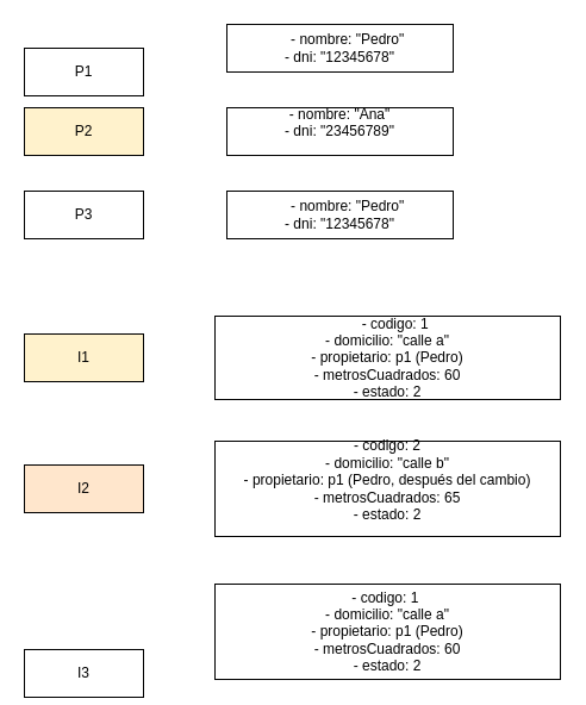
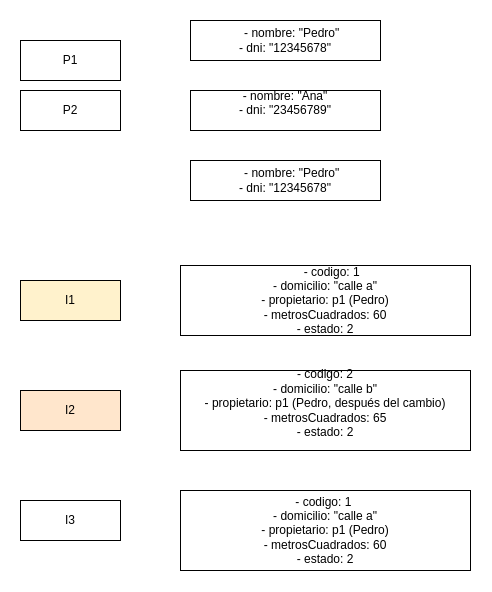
  <mxCell id="0" />
  <mxCell id="1" parent="0" />
  <mxCell id="2" value="P1" style="rounded=0;whiteSpace=wrap;html=1;" vertex="1" parent="1"><mxGeometry x="20" y="40" width="100" height="40" as="geometry" /></mxCell>
- <mxCell id="3" value="P2" style="rounded=0;whiteSpace=wrap;html=1;fillColor=#fff2cc;" vertex="1" parent="1"><mxGeometry x="20" y="90" width="100" height="40" as="geometry" /></mxCell>
- <mxCell id="4" value="P3" style="rounded=0;whiteSpace=wrap;html=1;" vertex="1" parent="1"><mxGeometry x="20" y="160" width="100" height="40" as="geometry" /></mxCell>
+ <mxCell id="3" value="P2" style="rounded=0;whiteSpace=wrap;html=1;" vertex="1" parent="1"><mxGeometry x="20" y="90" width="100" height="40" as="geometry" /></mxCell>
  <mxCell id="5" value="I1" style="rounded=0;whiteSpace=wrap;html=1;fillColor=#fff2cc;" vertex="1" parent="1"><mxGeometry x="20" y="280" width="100" height="40" as="geometry" /></mxCell>
- <mxCell id="6" value="I3" style="rounded=0;whiteSpace=wrap;html=1;" vertex="1" parent="1"><mxGeometry x="20" y="545" width="100" height="40" as="geometry" /></mxCell>
+ <mxCell id="6" value="I3" style="rounded=0;whiteSpace=wrap;html=1;" vertex="1" parent="1"><mxGeometry x="20" y="500" width="100" height="40" as="geometry" /></mxCell>
  <mxCell id="7" value="&amp;nbsp; &amp;nbsp; - nombre: &quot;Pedro&quot;&lt;br/&gt;    - dni: &quot;12345678&quot;" style="rounded=0;whiteSpace=wrap;html=1;" vertex="1" parent="1"><mxGeometry x="190" y="20" width="190" height="40" as="geometry" /></mxCell>
  <mxCell id="8" value="&#10;    - nombre: &quot;Ana&quot;&#10;    - dni: &quot;23456789&quot;&#10;&#10;" style="rounded=0;whiteSpace=wrap;html=1;" vertex="1" parent="1"><mxGeometry x="190" y="90" width="190" height="40" as="geometry" /></mxCell>
  <mxCell id="9" value="&amp;nbsp; &amp;nbsp; - nombre: &quot;Pedro&quot;&lt;br/&gt;    - dni: &quot;12345678&quot;" style="rounded=0;whiteSpace=wrap;html=1;" vertex="1" parent="1"><mxGeometry x="190" y="160" width="190" height="40" as="geometry" /></mxCell>
  <mxCell id="10" value="&amp;nbsp; &amp;nbsp; - codigo: 1&lt;br/&gt;    - domicilio: &quot;calle a&quot;&lt;br/&gt;    - propietario: p1 (Pedro)&lt;br/&gt;    - metrosCuadrados: 60&lt;br/&gt;    - estado: 2" style="rounded=0;whiteSpace=wrap;html=1;" vertex="1" parent="1"><mxGeometry x="180" y="265" width="290" height="70" as="geometry" /></mxCell>
  <mxCell id="11" value="&#10;    - codigo: 2&#10;    - domicilio: &quot;calle b&quot;&#10;    - propietario: p1 (Pedro, después del cambio)&#10;    - metrosCuadrados: 65&#10;    - estado: 2&#10;&#10;" style="rounded=0;whiteSpace=wrap;html=1;" vertex="1" parent="1"><mxGeometry x="180" y="370" width="290" height="80" as="geometry" /></mxCell>
  <mxCell id="12" value="I2" style="rounded=0;whiteSpace=wrap;html=1;fillColor=#ffe6cc;" vertex="1" parent="1"><mxGeometry x="20" y="390" width="100" height="40" as="geometry" /></mxCell>
  <mxCell id="13" value="&lt;br&gt;    - codigo: 1&amp;nbsp;&lt;br&gt;    - domicilio: &quot;calle a&quot;&lt;br&gt;    - propietario: p1 (Pedro)&lt;br&gt;    - metrosCuadrados: 60&lt;br&gt;    - estado: 2&lt;div&gt;&lt;br/&gt;&lt;/div&gt;" style="rounded=0;whiteSpace=wrap;html=1;" vertex="1" parent="1"><mxGeometry x="180" y="490" width="290" height="80" as="geometry" /></mxCell>
